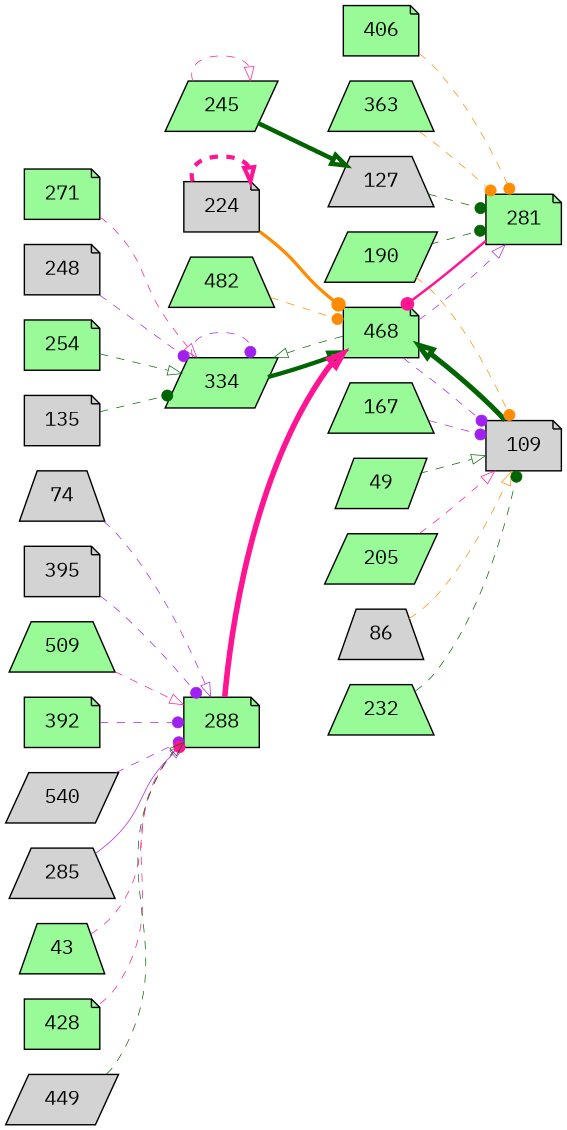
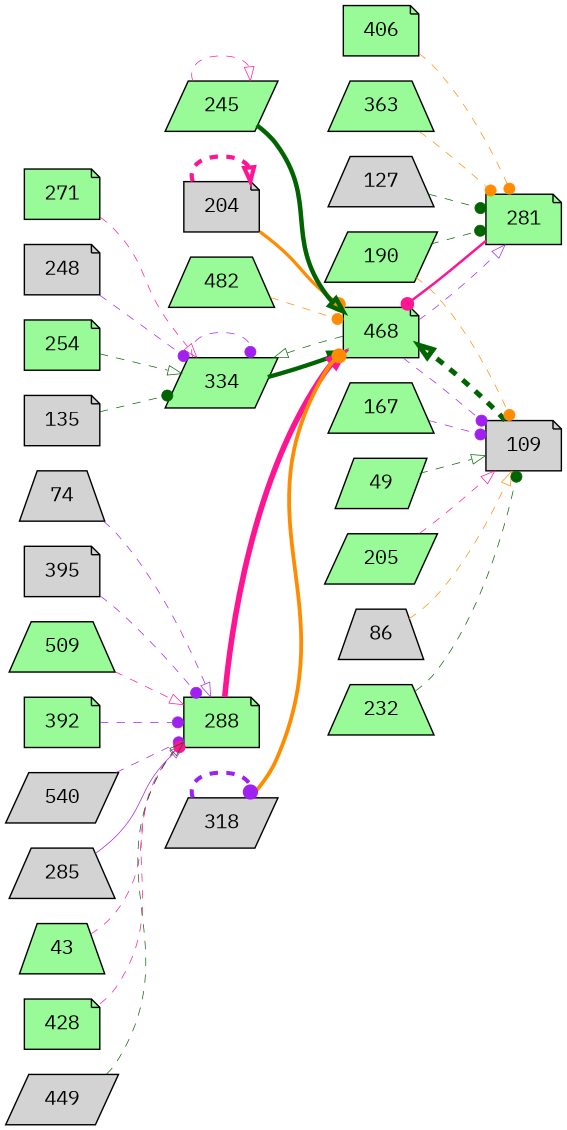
  digraph {
    fontname="IBM Plex Mono"
    rankdir=LR
    node [fillcolor=palegreen fontname="IBM Plex Mono" shape=note style=filled]
    edge [arrowhead=dot color=darkgreen fontname="IBM Plex Mono" penwidth=0.50 style=dashed]
    n1 [fillcolor=lightgrey label=135]
    n2 [label=334 shape=parallelogram]
    n3 [label=468]
    n4 [label=392]
    n5 [label=288]
    n6 [label=271]
    n7 [label=406]
    n8 [label=281]
    n9 [fillcolor=lightgrey label=109]
    n10 [fillcolor=lightgrey label=540 shape=parallelogram]
    n11 [fillcolor=lightgrey label=285 shape=trapezium]
    n12 [label=167 shape=trapezium]
    n13 [label=43 shape=trapezium]
    n14 [label=428]
    n15 [label=49 shape=parallelogram]
+   n16 [fillcolor=lightgrey label=318 shape=parallelogram]
    n17 [label=190 shape=parallelogram]
    n18 [fillcolor=lightgrey label=449 shape=parallelogram]
    n19 [fillcolor=lightgrey label=74 shape=trapezium]
    n20 [label=205 shape=parallelogram]
    n21 [fillcolor=lightgrey label=86 shape=trapezium]
-   n22 [fillcolor=lightgrey label=224]
+   n22 [fillcolor=lightgrey label=204]
    n23 [label=482 shape=trapezium]
    n24 [label=232 shape=trapezium]
    n25 [label=363 shape=trapezium]
    n26 [label=245 shape=parallelogram]
    n27 [fillcolor=lightgrey label=395]
    n28 [fillcolor=lightgrey label=248]
    n29 [label=509 shape=trapezium]
    n30 [label=254]
    n31 [fillcolor=lightgrey label=127 shape=trapezium]
    n1 -> n2
    n2 -> n2 [color=purple]
    n2 -> n3 [arrowhead=onormal penwidth=3.07 style=""]
    n3 -> n2 [arrowhead=onormal]
    n3 -> n8 [arrowhead=onormal color=purple]
    n3 -> n9 [color=purple]
    n4 -> n5 [color=purple]
    n5 -> n3 [arrowhead=onormal color=deeppink penwidth=4.00 style=""]
    n6 -> n2 [arrowhead=onormal color=deeppink]
    n7 -> n8 [color=darkorange]
    n8 -> n3 [color=deeppink penwidth=1.76 style=""]
-   n9 -> n3 [arrowhead=onormal penwidth=3.61 style=""]
+   n9 -> n3 [arrowhead=onormal penwidth=3.61]
    n10 -> n5 [color=purple]
    n11 -> n5 [arrowhead=onormal color=purple style=solid]
    n12 -> n9 [color=purple]
    n13 -> n5 [color=deeppink]
    n14 -> n5 [color=deeppink]
    n15 -> n9 [arrowhead=onormal]
+   n16 -> n3 [color=darkorange penwidth=2.72 style=""]
+   n16 -> n16 [color=purple penwidth=2.90]
    n17 -> n8
    n17 -> n9 [color=darkorange]
    n18 -> n5 [arrowhead=onormal]
    n19 -> n5 [arrowhead=onormal color=purple]
    n20 -> n9 [arrowhead=onormal color=deeppink]
    n21 -> n9 [arrowhead=onormal color=darkorange]
    n22 -> n3 [color=darkorange penwidth=2.33 style=""]
    n22 -> n22 [arrowhead=onormal color=deeppink penwidth=3.00]
    n23 -> n3 [color=darkorange]
    n24 -> n9
    n25 -> n8 [color=darkorange]
-   n26 -> n31 [arrowhead=onormal penwidth=3.20 style=""]
+   n26 -> n3 [arrowhead=onormal penwidth=3.20 style=""]
    n26 -> n26 [arrowhead=onormal color=deeppink]
    n27 -> n5 [color=purple]
    n28 -> n2 [color=purple]
    n29 -> n5 [arrowhead=onormal color=deeppink]
    n30 -> n2 [arrowhead=onormal]
    n31 -> n8
  }
